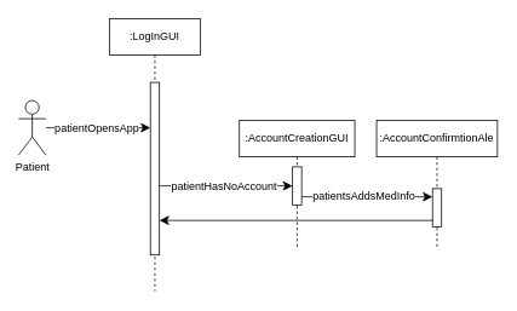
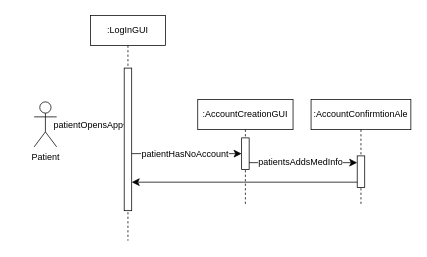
  <mxCell id="0" />
  <mxCell id="1" parent="0" />
  <mxCell id="2" value=":LogInGUI" style="shape=umlLifeline;perimeter=lifelinePerimeter;whiteSpace=wrap;html=1;container=0;dropTarget=0;collapsible=0;recursiveResize=0;outlineConnect=0;portConstraint=eastwest;newEdgeStyle={&quot;edgeStyle&quot;:&quot;elbowEdgeStyle&quot;,&quot;elbow&quot;:&quot;vertical&quot;,&quot;curved&quot;:0,&quot;rounded&quot;:0};" parent="1" vertex="1"><mxGeometry x="120" y="20" width="100" height="300" as="geometry" /></mxCell>
  <mxCell id="3" value="" style="html=1;points=[];perimeter=orthogonalPerimeter;outlineConnect=0;targetShapes=umlLifeline;portConstraint=eastwest;newEdgeStyle={&quot;edgeStyle&quot;:&quot;elbowEdgeStyle&quot;,&quot;elbow&quot;:&quot;vertical&quot;,&quot;curved&quot;:0,&quot;rounded&quot;:0};" parent="2" vertex="1"><mxGeometry x="45" y="70" width="10" height="190" as="geometry" /></mxCell>
  <mxCell id="4" value=":AccountCreationGUI" style="shape=umlLifeline;perimeter=lifelinePerimeter;whiteSpace=wrap;html=1;container=0;dropTarget=0;collapsible=0;recursiveResize=0;outlineConnect=0;portConstraint=eastwest;newEdgeStyle={&quot;edgeStyle&quot;:&quot;elbowEdgeStyle&quot;,&quot;elbow&quot;:&quot;vertical&quot;,&quot;curved&quot;:0,&quot;rounded&quot;:0};" parent="1" vertex="1"><mxGeometry x="263" y="132" width="127" height="142" as="geometry" /></mxCell>
  <mxCell id="5" value="" style="html=1;points=[];perimeter=orthogonalPerimeter;outlineConnect=0;targetShapes=umlLifeline;portConstraint=eastwest;newEdgeStyle={&quot;edgeStyle&quot;:&quot;elbowEdgeStyle&quot;,&quot;elbow&quot;:&quot;vertical&quot;,&quot;curved&quot;:0,&quot;rounded&quot;:0};" parent="4" vertex="1"><mxGeometry x="58.5" y="51" width="10" height="42" as="geometry" /></mxCell>
  <mxCell id="6" value="" style="edgeStyle=none;curved=1;rounded=0;orthogonalLoop=1;jettySize=auto;html=1;fontSize=12;startSize=8;endSize=8;" parent="1" source="8" target="3" edge="1"><mxGeometry relative="1" as="geometry" /></mxCell>
  <mxCell id="7" value="patientOpensApp" style="edgeLabel;html=1;align=center;verticalAlign=middle;resizable=0;points=[];fontSize=12;" vertex="1" connectable="0" parent="6"><mxGeometry x="0.076" y="2" relative="1" as="geometry"><mxPoint x="-7" y="2" as="offset" /></mxGeometry></mxCell>
- <mxCell id="8" value="Patient" style="shape=umlActor;verticalLabelPosition=bottom;verticalAlign=top;html=1;outlineConnect=0;" parent="1" vertex="1"><mxGeometry x="20" y="110" width="30" height="60" as="geometry" /></mxCell>
+ <mxCell id="8" value="Patient" style="shape=umlActor;verticalLabelPosition=bottom;verticalAlign=top;html=1;outlineConnect=0;" parent="1" vertex="1"><mxGeometry x="45" y="135" width="30" height="60" as="geometry" /></mxCell>
  <mxCell id="9" style="edgeStyle=elbowEdgeStyle;curved=0;rounded=0;orthogonalLoop=1;jettySize=auto;html=1;elbow=vertical;fontSize=12;startSize=8;endSize=8;" parent="1" source="3" target="5" edge="1"><mxGeometry relative="1" as="geometry" /></mxCell>
  <mxCell id="10" value="patientHasNoAccount" style="edgeLabel;html=1;align=center;verticalAlign=middle;resizable=0;points=[];fontSize=12;" parent="9" vertex="1" connectable="0"><mxGeometry x="0.125" y="1" relative="1" as="geometry"><mxPoint x="-12" y="1" as="offset" /></mxGeometry></mxCell>
  <mxCell id="11" value=":AccountConfirmtionAle" style="shape=umlLifeline;perimeter=lifelinePerimeter;whiteSpace=wrap;html=1;container=0;dropTarget=0;collapsible=0;recursiveResize=0;outlineConnect=0;portConstraint=eastwest;newEdgeStyle={&quot;edgeStyle&quot;:&quot;elbowEdgeStyle&quot;,&quot;elbow&quot;:&quot;vertical&quot;,&quot;curved&quot;:0,&quot;rounded&quot;:0};" vertex="1" parent="1"><mxGeometry x="414" y="132" width="133" height="142" as="geometry" /></mxCell>
  <mxCell id="12" value="" style="html=1;points=[];perimeter=orthogonalPerimeter;outlineConnect=0;targetShapes=umlLifeline;portConstraint=eastwest;newEdgeStyle={&quot;edgeStyle&quot;:&quot;elbowEdgeStyle&quot;,&quot;elbow&quot;:&quot;vertical&quot;,&quot;curved&quot;:0,&quot;rounded&quot;:0};" vertex="1" parent="11"><mxGeometry x="61.5" y="75" width="10" height="42" as="geometry" /></mxCell>
  <mxCell id="13" value="" style="edgeStyle=elbowEdgeStyle;curved=0;rounded=0;orthogonalLoop=1;jettySize=auto;html=1;elbow=vertical;fontSize=12;startSize=8;endSize=8;" edge="1" parent="1" source="5" target="12"><mxGeometry relative="1" as="geometry" /></mxCell>
  <mxCell id="14" value="patientsAddsMedInfo" style="edgeLabel;html=1;align=center;verticalAlign=middle;resizable=0;points=[];fontSize=12;" vertex="1" connectable="0" parent="13"><mxGeometry x="0.203" relative="1" as="geometry"><mxPoint x="-19" y="-1" as="offset" /></mxGeometry></mxCell>
  <mxCell id="15" style="edgeStyle=elbowEdgeStyle;curved=0;rounded=0;orthogonalLoop=1;jettySize=auto;html=1;elbow=vertical;fontSize=12;startSize=8;endSize=8;" edge="1" parent="1" source="12" target="3"><mxGeometry relative="1" as="geometry"><mxPoint x="178" y="225" as="targetPoint" /><Array as="points"><mxPoint x="324" y="242" /></Array></mxGeometry></mxCell>
